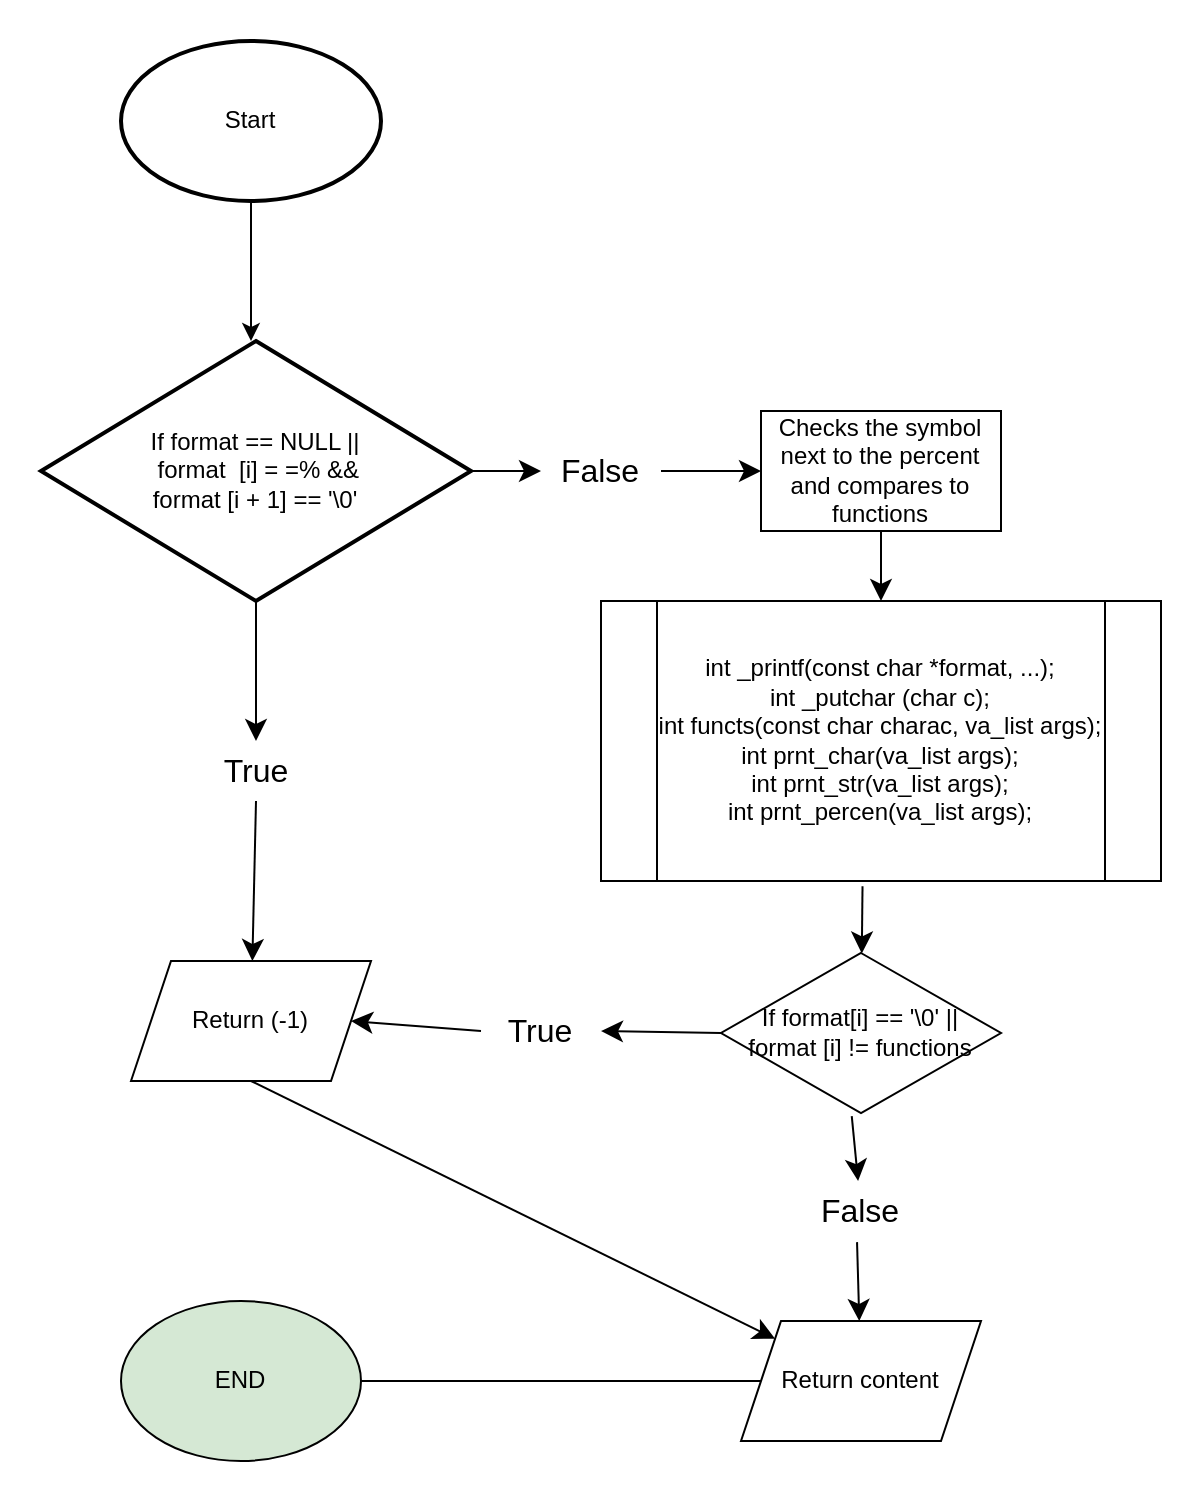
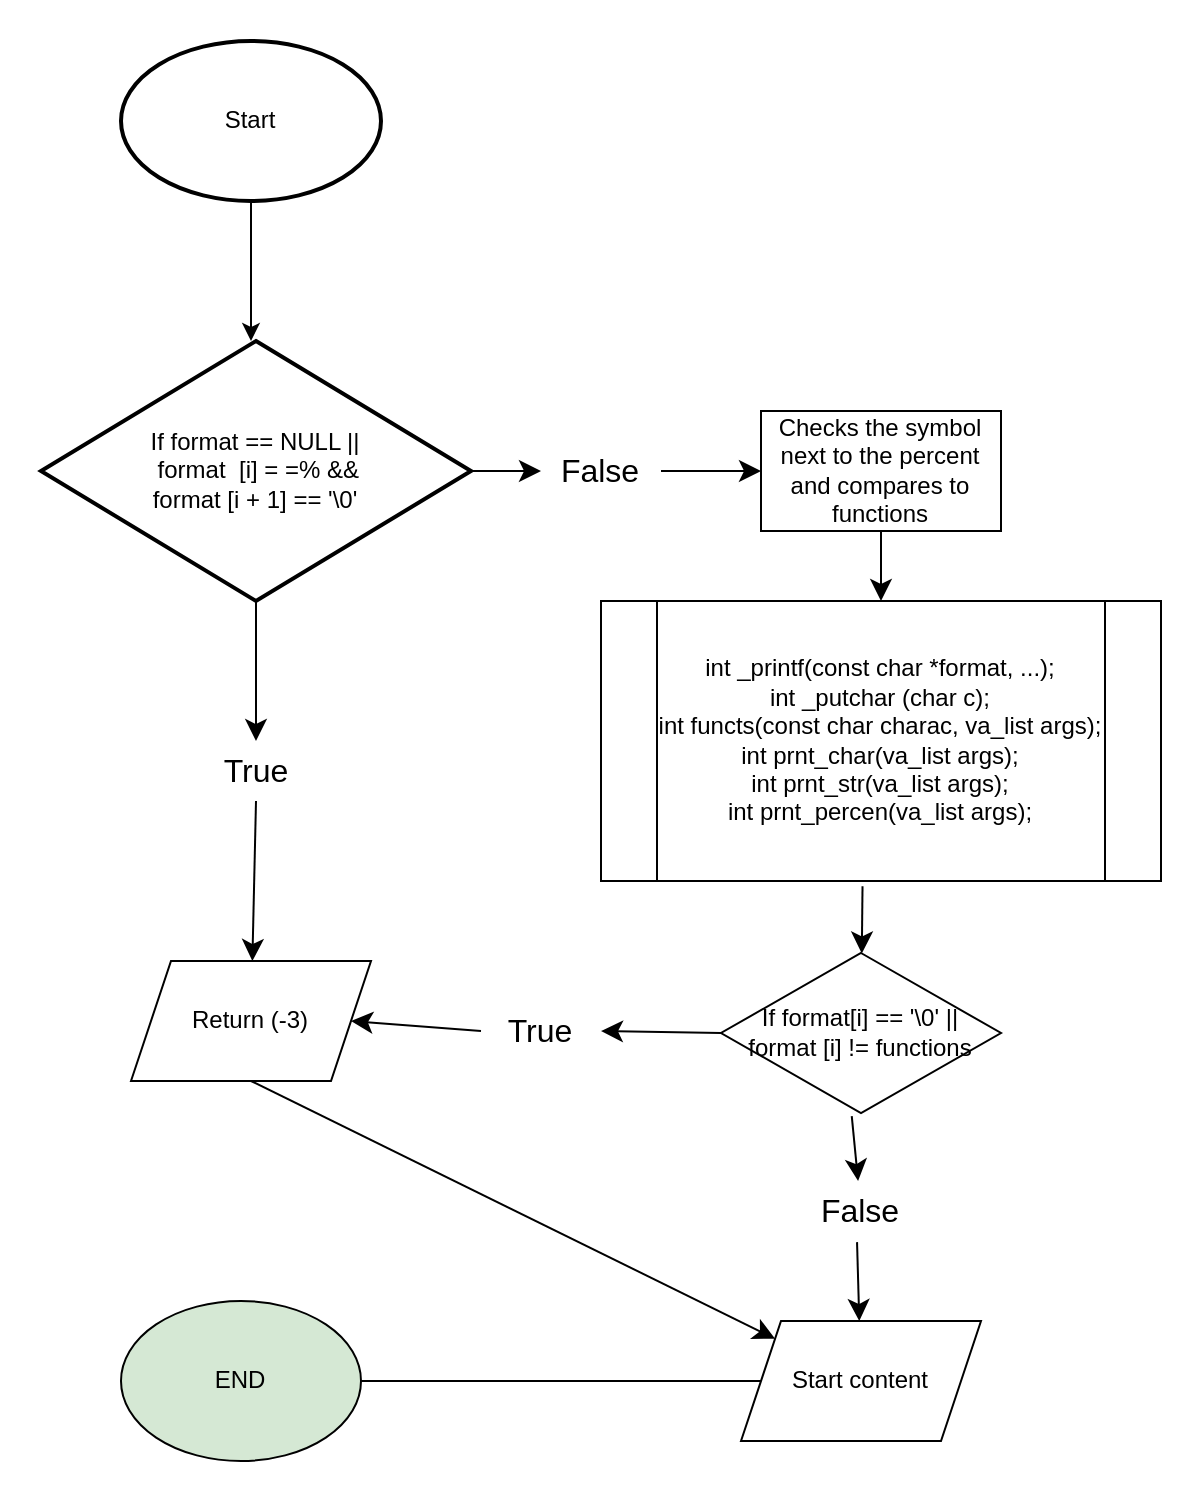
  <mxCell id="0" />
  <mxCell id="1" parent="0" />
  <mxCell id="2" value="Start" style="strokeWidth=2;html=1;shape=mxgraph.flowchart.start_1;whiteSpace=wrap;" parent="1" vertex="1"><mxGeometry x="60" y="20" width="130" height="80" as="geometry" /></mxCell>
  <mxCell id="3" value="" style="endArrow=classic;html=1;rounded=0;exitX=0.5;exitY=1;exitDx=0;exitDy=0;exitPerimeter=0;" parent="1" source="2" edge="1"><mxGeometry width="50" height="50" relative="1" as="geometry"><mxPoint x="260" y="310" as="sourcePoint" /><mxPoint x="125" y="170" as="targetPoint" /></mxGeometry></mxCell>
  <mxCell id="4" value="If format == NULL ||&lt;div&gt;&lt;div&gt;&amp;nbsp;format&amp;nbsp; [i] = =% &amp;amp;&amp;amp;&lt;/div&gt;&lt;div&gt;format [i + 1] == '\0'&lt;/div&gt;&lt;/div&gt;" style="strokeWidth=2;html=1;shape=mxgraph.flowchart.decision;whiteSpace=wrap;" vertex="1" parent="1"><mxGeometry x="20" y="170" width="215" height="130" as="geometry" /></mxCell>
  <mxCell id="5" value="" style="endArrow=classic;html=1;rounded=0;fontSize=12;startSize=8;endSize=8;curved=1;exitX=0.5;exitY=1;exitDx=0;exitDy=0;exitPerimeter=0;" edge="1" parent="1" source="11" target="6"><mxGeometry width="50" height="50" relative="1" as="geometry"><mxPoint x="210" y="310" as="sourcePoint" /><mxPoint x="128" y="390" as="targetPoint" /></mxGeometry></mxCell>
- <mxCell id="6" value="Return (-1)" style="rounded=0;whiteSpace=wrap;html=1;shape=parallelogram;perimeter=parallelogramPerimeter;fixedSize=1;" vertex="1" parent="1"><mxGeometry x="65" y="480" width="120" height="60" as="geometry" /></mxCell>
+ <mxCell id="6" value="Return (-3)" style="rounded=0;whiteSpace=wrap;html=1;shape=parallelogram;perimeter=parallelogramPerimeter;fixedSize=1;" vertex="1" parent="1"><mxGeometry x="65" y="480" width="120" height="60" as="geometry" /></mxCell>
  <mxCell id="7" value="" style="endArrow=classic;html=1;rounded=0;fontSize=12;startSize=8;endSize=8;curved=1;exitX=0.5;exitY=1;exitDx=0;exitDy=0;" edge="1" parent="1" source="6" target="18"><mxGeometry width="50" height="50" relative="1" as="geometry"><mxPoint x="160" y="370" as="sourcePoint" /><mxPoint x="128" y="480" as="targetPoint" /></mxGeometry></mxCell>
  <mxCell id="8" value="END" style="ellipse;whiteSpace=wrap;html=1;fillColor=#d5e8d4;" vertex="1" parent="1"><mxGeometry x="60" y="650" width="120" height="80" as="geometry" /></mxCell>
  <mxCell id="9" value="" style="endArrow=classic;html=1;rounded=0;fontSize=12;startSize=8;endSize=8;curved=1;exitX=1;exitY=0.5;exitDx=0;exitDy=0;exitPerimeter=0;entryX=0;entryY=0.5;entryDx=0;entryDy=0;" edge="1" parent="1" source="13" target="14"><mxGeometry width="50" height="50" relative="1" as="geometry"><mxPoint x="160" y="370" as="sourcePoint" /><mxPoint x="380" y="235" as="targetPoint" /></mxGeometry></mxCell>
  <mxCell id="10" value="" style="endArrow=classic;html=1;rounded=0;fontSize=12;startSize=8;endSize=8;curved=1;exitX=0.5;exitY=1;exitDx=0;exitDy=0;exitPerimeter=0;" edge="1" parent="1" source="4" target="11"><mxGeometry width="50" height="50" relative="1" as="geometry"><mxPoint x="128" y="300" as="sourcePoint" /><mxPoint x="128" y="360" as="targetPoint" /></mxGeometry></mxCell>
  <mxCell id="11" value="True" style="text;html=1;align=center;verticalAlign=middle;whiteSpace=wrap;rounded=0;fontSize=16;" vertex="1" parent="1"><mxGeometry x="97.5" y="370" width="60" height="30" as="geometry" /></mxCell>
  <mxCell id="12" value="" style="endArrow=classic;html=1;rounded=0;fontSize=12;startSize=8;endSize=8;curved=1;exitX=1;exitY=0.5;exitDx=0;exitDy=0;exitPerimeter=0;" edge="1" parent="1" source="4" target="13"><mxGeometry width="50" height="50" relative="1" as="geometry"><mxPoint x="235" y="235" as="sourcePoint" /><mxPoint x="340" y="235" as="targetPoint" /></mxGeometry></mxCell>
  <mxCell id="13" value="False" style="text;html=1;align=center;verticalAlign=middle;whiteSpace=wrap;rounded=0;fontSize=16;" vertex="1" parent="1"><mxGeometry x="270" y="220" width="60" height="30" as="geometry" /></mxCell>
  <mxCell id="14" value="Checks the symbol next to the percent and compares to functions" style="shape=label;whiteSpace=wrap;html=1;fixedSize=1;rounded=0;" vertex="1" parent="1"><mxGeometry x="380" y="205" width="120" height="60" as="geometry" /></mxCell>
  <mxCell id="15" value="" style="endArrow=classic;html=1;rounded=0;fontSize=12;startSize=8;endSize=8;curved=1;exitX=0.5;exitY=1;exitDx=0;exitDy=0;" edge="1" parent="1" source="14" target="16"><mxGeometry width="50" height="50" relative="1" as="geometry"><mxPoint x="400" y="410" as="sourcePoint" /><mxPoint x="440" y="330" as="targetPoint" /></mxGeometry></mxCell>
  <mxCell id="16" value="int _printf(const char *format, ...);&#10;int _putchar (char c);&#10;int functs(const char charac, va_list args);&#10;int prnt_char(va_list args);&#10;int prnt_str(va_list args);&#10;int prnt_percen(va_list args);" style="rounded=0;whiteSpace=wrap;html=1;shape=process;backgroundOutline=1;" vertex="1" parent="1"><mxGeometry x="300" y="300" width="280" height="140" as="geometry" /></mxCell>
  <mxCell id="17" value="" style="endArrow=classic;html=1;rounded=0;fontSize=12;startSize=8;endSize=8;curved=1;exitX=0.467;exitY=1.019;exitDx=0;exitDy=0;exitPerimeter=0;" edge="1" parent="1" source="26" target="18"><mxGeometry width="50" height="50" relative="1" as="geometry"><mxPoint x="400" y="410" as="sourcePoint" /><mxPoint x="430" y="500" as="targetPoint" /></mxGeometry></mxCell>
- <mxCell id="18" value="Return content" style="shape=parallelogram;perimeter=parallelogramPerimeter;whiteSpace=wrap;html=1;fixedSize=1;" vertex="1" parent="1"><mxGeometry x="370" y="660" width="120" height="60" as="geometry" /></mxCell>
+ <mxCell id="18" value="Start content" style="shape=parallelogram;perimeter=parallelogramPerimeter;whiteSpace=wrap;html=1;fixedSize=1;" vertex="1" parent="1"><mxGeometry x="370" y="660" width="120" height="60" as="geometry" /></mxCell>
  <mxCell id="19" value="" style="endArrow=none;html=1;rounded=0;fontSize=12;startSize=8;endSize=8;curved=1;exitX=0;exitY=0.5;exitDx=0;exitDy=0;entryX=1;entryY=0.5;entryDx=0;entryDy=0;" edge="1" parent="1" source="18" target="8"><mxGeometry width="50" height="50" relative="1" as="geometry"><mxPoint x="400" y="410" as="sourcePoint" /><mxPoint x="450" y="360" as="targetPoint" /></mxGeometry></mxCell>
  <mxCell id="20" value="" style="endArrow=classic;html=1;rounded=0;fontSize=12;startSize=8;endSize=8;curved=1;exitX=0.467;exitY=1.019;exitDx=0;exitDy=0;exitPerimeter=0;" edge="1" parent="1" source="16" target="21"><mxGeometry width="50" height="50" relative="1" as="geometry"><mxPoint x="431" y="443" as="sourcePoint" /><mxPoint x="430" y="660" as="targetPoint" /></mxGeometry></mxCell>
  <mxCell id="21" value="If format[i] == '\0' ||&lt;div&gt;format [i] != functions&lt;/div&gt;" style="rhombus;whiteSpace=wrap;html=1;" vertex="1" parent="1"><mxGeometry x="360" y="476" width="140" height="80" as="geometry" /></mxCell>
  <mxCell id="22" value="" style="endArrow=classic;html=1;rounded=0;fontSize=12;startSize=8;endSize=8;curved=1;exitX=0;exitY=0.5;exitDx=0;exitDy=0;entryX=1;entryY=0.5;entryDx=0;entryDy=0;" edge="1" parent="1" source="24" target="6"><mxGeometry width="50" height="50" relative="1" as="geometry"><mxPoint x="240" y="410" as="sourcePoint" /><mxPoint x="290" y="360" as="targetPoint" /></mxGeometry></mxCell>
  <mxCell id="23" value="" style="endArrow=classic;html=1;rounded=0;fontSize=12;startSize=8;endSize=8;curved=1;exitX=0;exitY=0.5;exitDx=0;exitDy=0;entryX=1;entryY=0.5;entryDx=0;entryDy=0;" edge="1" parent="1" source="21" target="24"><mxGeometry width="50" height="50" relative="1" as="geometry"><mxPoint x="360" y="515" as="sourcePoint" /><mxPoint x="175" y="510" as="targetPoint" /></mxGeometry></mxCell>
  <mxCell id="24" value="True" style="text;html=1;align=center;verticalAlign=middle;whiteSpace=wrap;rounded=0;fontSize=16;" vertex="1" parent="1"><mxGeometry x="240" y="500" width="60" height="30" as="geometry" /></mxCell>
  <mxCell id="25" value="" style="endArrow=classic;html=1;rounded=0;fontSize=12;startSize=8;endSize=8;curved=1;exitX=0.467;exitY=1.019;exitDx=0;exitDy=0;exitPerimeter=0;" edge="1" parent="1" source="21" target="26"><mxGeometry width="50" height="50" relative="1" as="geometry"><mxPoint x="425" y="557" as="sourcePoint" /><mxPoint x="429" y="660" as="targetPoint" /></mxGeometry></mxCell>
  <mxCell id="26" value="False" style="text;html=1;align=center;verticalAlign=middle;whiteSpace=wrap;rounded=0;fontSize=16;" vertex="1" parent="1"><mxGeometry x="400" y="590" width="60" height="30" as="geometry" /></mxCell>
